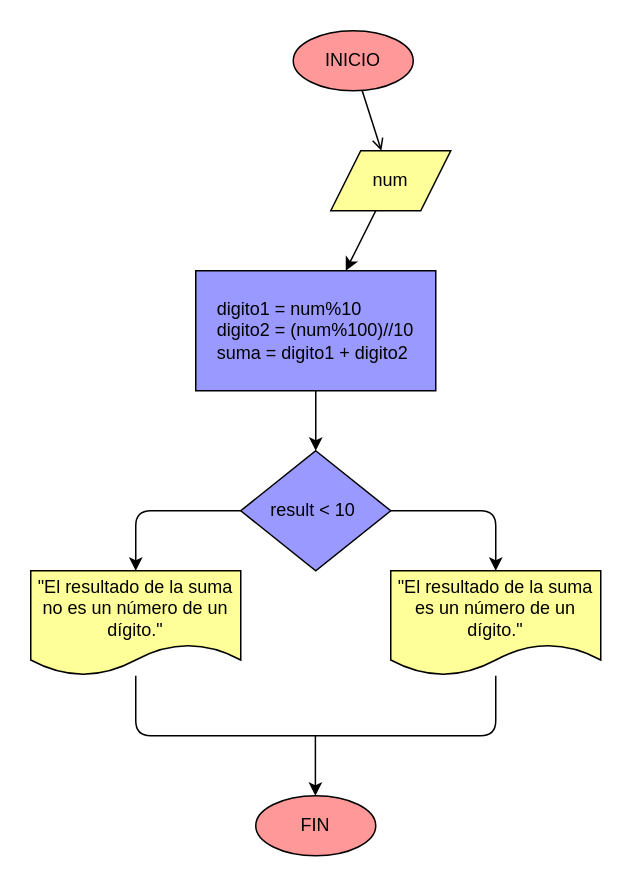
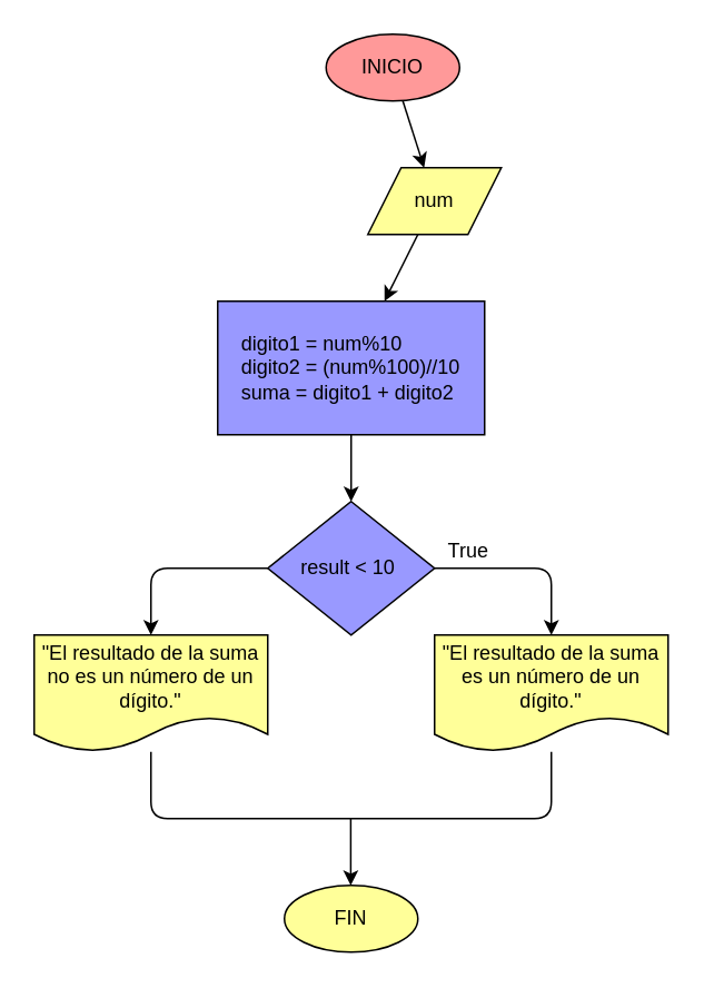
  <mxCell id="0" />
  <mxCell id="1" parent="0" />
- <mxCell id="2" value="" style="edgeStyle=none;html=1;strokeColor=#000000;fontColor=#000000;endArrow=open;" parent="1" source="3" target="5" edge="1"><mxGeometry relative="1" as="geometry" /></mxCell>
+ <mxCell id="2" value="" style="edgeStyle=none;html=1;strokeColor=#000000;fontColor=#000000;" parent="1" source="3" target="5" edge="1"><mxGeometry relative="1" as="geometry" /></mxCell>
  <mxCell id="3" value="INICIO" style="ellipse;whiteSpace=wrap;html=1;fillColor=#FF9999;fontColor=#000000;strokeColor=#000000;" parent="1" vertex="1"><mxGeometry x="195" y="20" width="80" height="40" as="geometry" /></mxCell>
  <mxCell id="4" value="" style="edgeStyle=none;html=1;strokeColor=#000000;fontColor=#000000;" parent="1" source="5" target="7" edge="1"><mxGeometry relative="1" as="geometry" /></mxCell>
  <mxCell id="5" value="num" style="shape=parallelogram;perimeter=parallelogramPerimeter;whiteSpace=wrap;html=1;fixedSize=1;fillColor=#FFFF99;fontColor=#000000;strokeColor=#000000;" parent="1" vertex="1"><mxGeometry x="220" y="100" width="80" height="40" as="geometry" /></mxCell>
  <mxCell id="6" value="" style="edgeStyle=none;html=1;strokeColor=#000000;fontColor=#000000;" parent="1" source="7" target="10" edge="1"><mxGeometry relative="1" as="geometry" /></mxCell>
  <mxCell id="7" value="&lt;div style=&quot;text-align: justify&quot;&gt;digito1 = num%10&lt;span&gt;&lt;br&gt;&lt;/span&gt;&lt;/div&gt;&lt;div style=&quot;text-align: justify&quot;&gt;&lt;span&gt;digito2 = (num%100)//10&lt;/span&gt;&lt;/div&gt;&lt;div style=&quot;text-align: justify&quot;&gt;&lt;span&gt;suma = digito1 + digito2&lt;/span&gt;&lt;/div&gt;" style="whiteSpace=wrap;html=1;fillColor=#9999FF;fontColor=#000000;strokeColor=#000000;align=center;" parent="1" vertex="1"><mxGeometry x="130" y="180" width="160" height="80" as="geometry" /></mxCell>
  <mxCell id="8" value="" style="edgeStyle=none;html=1;entryX=0.5;entryY=0;entryDx=0;entryDy=0;exitX=1;exitY=0.5;exitDx=0;exitDy=0;strokeColor=#000000;fontColor=#000000;" parent="1" source="10" edge="1"><mxGeometry relative="1" as="geometry"><mxPoint x="330" y="380" as="targetPoint" /><Array as="points"><mxPoint x="330" y="340" /></Array></mxGeometry></mxCell>
  <mxCell id="9" style="edgeStyle=none;html=1;exitX=0;exitY=0.5;exitDx=0;exitDy=0;entryX=0.5;entryY=0;entryDx=0;entryDy=0;strokeColor=#000000;fontColor=#000000;" parent="1" source="10" edge="1"><mxGeometry relative="1" as="geometry"><Array as="points"><mxPoint x="90" y="340" /></Array><mxPoint x="90" y="380" as="targetPoint" /></mxGeometry></mxCell>
  <mxCell id="10" value="result &amp;lt; 10&amp;nbsp;" style="rhombus;whiteSpace=wrap;html=1;fillColor=#9999ff;fontColor=#000000;strokeColor=#000000;" parent="1" vertex="1"><mxGeometry x="160" y="300" width="100" height="80" as="geometry" /></mxCell>
  <mxCell id="11" value="&quot;El resultado de la suma es un número de un dígito.&quot;" style="shape=document;whiteSpace=wrap;html=1;boundedLbl=1;fillColor=#FFFF99;fontColor=#000000;strokeColor=#000000;" parent="1" vertex="1"><mxGeometry x="260" y="380" width="140" height="70" as="geometry" /></mxCell>
- <mxCell id="12" value="FIN" style="ellipse;whiteSpace=wrap;html=1;fillColor=#FF9999;fontColor=#000000;strokeColor=#000000;" parent="1" vertex="1"><mxGeometry x="170" y="530" width="80" height="40" as="geometry" /></mxCell>
+ <mxCell id="12" value="FIN" style="ellipse;whiteSpace=wrap;html=1;fillColor=#ffff99;fontColor=#000000;strokeColor=#000000;" parent="1" vertex="1"><mxGeometry x="170" y="530" width="80" height="40" as="geometry" /></mxCell>
+ <mxCell id="13" value="True" style="text;html=1;align=center;verticalAlign=middle;resizable=0;points=[];autosize=1;strokeColor=none;fillColor=none;fontColor=#000000;" parent="1" vertex="1"><mxGeometry x="260" y="320" width="40" height="20" as="geometry" /></mxCell>
  <mxCell id="14" value="&quot;El resultado de la suma no es un número de un dígito.&quot;" style="shape=document;whiteSpace=wrap;html=1;boundedLbl=1;fillColor=#FFFF99;fontColor=#000000;strokeColor=#000000;" parent="1" vertex="1"><mxGeometry x="20" y="380" width="140" height="70" as="geometry" /></mxCell>
  <mxCell id="15" value="" style="endArrow=none;html=1;strokeColor=#000000;fontColor=#000000;" parent="1" edge="1"><mxGeometry width="50" height="50" relative="1" as="geometry"><mxPoint x="90" y="450" as="sourcePoint" /><mxPoint x="330" y="450" as="targetPoint" /><Array as="points"><mxPoint x="90" y="490" /><mxPoint x="330" y="490" /></Array></mxGeometry></mxCell>
  <mxCell id="16" value="" style="edgeStyle=none;html=1;strokeColor=#000000;fontColor=#000000;" parent="1" edge="1"><mxGeometry relative="1" as="geometry"><mxPoint x="209.76" y="490" as="sourcePoint" /><mxPoint x="209.76" y="530" as="targetPoint" /></mxGeometry></mxCell>
